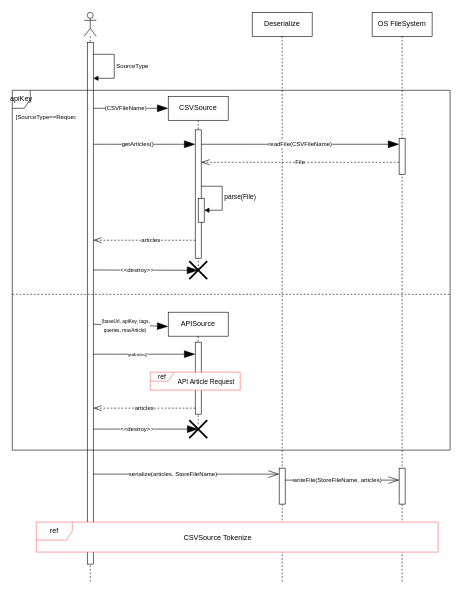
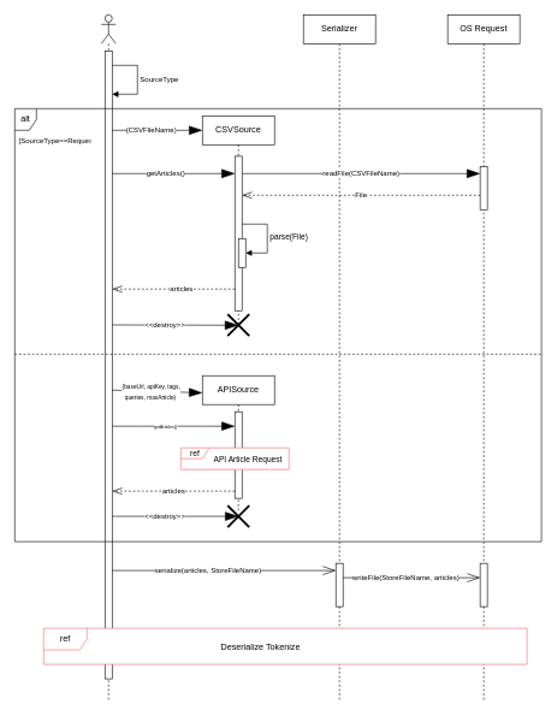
  <mxCell id="0" />
  <mxCell id="1" parent="0" />
  <mxCell id="2" value="" style="shape=umlLifeline;perimeter=lifelinePerimeter;whiteSpace=wrap;html=1;container=1;dropTarget=0;collapsible=0;recursiveResize=0;outlineConnect=0;portConstraint=eastwest;newEdgeStyle={&quot;edgeStyle&quot;:&quot;elbowEdgeStyle&quot;,&quot;elbow&quot;:&quot;vertical&quot;,&quot;curved&quot;:0,&quot;rounded&quot;:0};participant=umlActor;size=40;" parent="1" vertex="1"><mxGeometry x="140" y="20" width="20" height="950" as="geometry" /></mxCell>
  <mxCell id="3" value="" style="html=1;points=[];perimeter=orthogonalPerimeter;outlineConnect=0;targetShapes=umlLifeline;portConstraint=eastwest;newEdgeStyle={&quot;edgeStyle&quot;:&quot;elbowEdgeStyle&quot;,&quot;elbow&quot;:&quot;vertical&quot;,&quot;curved&quot;:0,&quot;rounded&quot;:0};" parent="2" vertex="1"><mxGeometry x="5" y="50" width="10" height="870" as="geometry" /></mxCell>
  <mxCell id="4" value="&lt;font style=&quot;font-size: 10px;&quot;&gt;SourceType&lt;/font&gt;" style="html=1;align=left;spacingLeft=2;endArrow=block;rounded=0;edgeStyle=orthogonalEdgeStyle;curved=0;rounded=0;" parent="2" source="3" target="3" edge="1"><mxGeometry relative="1" as="geometry"><mxPoint x="20" y="60" as="sourcePoint" /><Array as="points"><mxPoint x="50" y="70" /><mxPoint x="50" y="110" /></Array><mxPoint x="20" y="90" as="targetPoint" /></mxGeometry></mxCell>
- <mxCell id="5" value="apiKey" style="shape=umlFrame;whiteSpace=wrap;html=1;pointerEvents=0;width=30;height=30;" parent="1" vertex="1"><mxGeometry x="20" y="150" width="730" height="600" as="geometry" /></mxCell>
+ <mxCell id="5" value="alt" style="shape=umlFrame;whiteSpace=wrap;html=1;pointerEvents=0;width=30;height=30;" parent="1" vertex="1"><mxGeometry x="20" y="150" width="730" height="600" as="geometry" /></mxCell>
  <mxCell id="6" value="&lt;font style=&quot;font-size: 10px;&quot;&gt;[SourceType==Request]&lt;/font&gt;" style="text;strokeColor=none;fillColor=none;align=left;verticalAlign=top;spacingLeft=4;spacingRight=4;overflow=hidden;rotatable=0;points=[[0,0.5],[1,0.5]];portConstraint=eastwest;whiteSpace=wrap;html=1;" parent="1" vertex="1"><mxGeometry x="20" y="180" width="110" height="26" as="geometry" /></mxCell>
  <mxCell id="7" value="CSVSource" style="shape=umlLifeline;perimeter=lifelinePerimeter;whiteSpace=wrap;html=1;container=1;dropTarget=0;collapsible=0;recursiveResize=0;outlineConnect=0;portConstraint=eastwest;newEdgeStyle={&quot;edgeStyle&quot;:&quot;elbowEdgeStyle&quot;,&quot;elbow&quot;:&quot;vertical&quot;,&quot;curved&quot;:0,&quot;rounded&quot;:0};" parent="1" vertex="1"><mxGeometry x="280" y="160" width="100" height="290" as="geometry" /></mxCell>
  <mxCell id="8" value="" style="html=1;points=[];perimeter=orthogonalPerimeter;outlineConnect=0;targetShapes=umlLifeline;portConstraint=eastwest;newEdgeStyle={&quot;edgeStyle&quot;:&quot;elbowEdgeStyle&quot;,&quot;elbow&quot;:&quot;vertical&quot;,&quot;curved&quot;:0,&quot;rounded&quot;:0};" parent="7" vertex="1"><mxGeometry x="45" y="56" width="10" height="214" as="geometry" /></mxCell>
  <mxCell id="9" value="" style="html=1;points=[];perimeter=orthogonalPerimeter;outlineConnect=0;targetShapes=umlLifeline;portConstraint=eastwest;newEdgeStyle={&quot;edgeStyle&quot;:&quot;elbowEdgeStyle&quot;,&quot;elbow&quot;:&quot;vertical&quot;,&quot;curved&quot;:0,&quot;rounded&quot;:0};" parent="7" vertex="1"><mxGeometry x="50" y="170" width="10" height="40" as="geometry" /></mxCell>
  <mxCell id="10" value="parse(File)" style="html=1;align=left;spacingLeft=2;endArrow=block;rounded=0;edgeStyle=orthogonalEdgeStyle;curved=0;rounded=0;" parent="7" source="8" target="9" edge="1"><mxGeometry relative="1" as="geometry"><mxPoint x="60" y="150" as="sourcePoint" /><Array as="points"><mxPoint x="90" y="150" /><mxPoint x="90" y="190" /></Array></mxGeometry></mxCell>
  <mxCell id="11" value="&lt;font style=&quot;font-size: 10px;&quot;&gt;getArticles()&lt;/font&gt;" style="endArrow=blockThin;endSize=16;endFill=1;html=1;rounded=0;" parent="1" target="8" edge="1"><mxGeometry x="-0.133" width="160" relative="1" as="geometry"><mxPoint x="155" y="240" as="sourcePoint" /><mxPoint x="305" y="240" as="targetPoint" /><Array as="points"><mxPoint x="180" y="240" /><mxPoint x="280" y="240" /></Array><mxPoint as="offset" /></mxGeometry></mxCell>
  <mxCell id="12" value="" style="endArrow=none;dashed=1;html=1;rounded=0;exitX=0;exitY=0.567;exitDx=0;exitDy=0;exitPerimeter=0;entryX=0.999;entryY=0.567;entryDx=0;entryDy=0;entryPerimeter=0;" parent="1" source="5" target="5" edge="1"><mxGeometry width="50" height="50" relative="1" as="geometry"><mxPoint x="250" y="400" as="sourcePoint" /><mxPoint x="750" y="310" as="targetPoint" /></mxGeometry></mxCell>
  <mxCell id="13" value="APISource" style="shape=umlLifeline;perimeter=lifelinePerimeter;whiteSpace=wrap;html=1;container=1;dropTarget=0;collapsible=0;recursiveResize=0;outlineConnect=0;portConstraint=eastwest;newEdgeStyle={&quot;edgeStyle&quot;:&quot;elbowEdgeStyle&quot;,&quot;elbow&quot;:&quot;vertical&quot;,&quot;curved&quot;:0,&quot;rounded&quot;:0};" parent="1" vertex="1"><mxGeometry x="280" y="520" width="100" height="190" as="geometry" /></mxCell>
  <mxCell id="14" value="" style="html=1;points=[];perimeter=orthogonalPerimeter;outlineConnect=0;targetShapes=umlLifeline;portConstraint=eastwest;newEdgeStyle={&quot;edgeStyle&quot;:&quot;elbowEdgeStyle&quot;,&quot;elbow&quot;:&quot;vertical&quot;,&quot;curved&quot;:0,&quot;rounded&quot;:0};fillStyle=solid;" parent="13" vertex="1"><mxGeometry x="45" y="50" width="10" height="120" as="geometry" /></mxCell>
  <mxCell id="15" value="" style="shape=umlDestroy;whiteSpace=wrap;html=1;strokeWidth=3;targetShapes=umlLifeline;" parent="1" vertex="1"><mxGeometry x="315" y="700" width="30" height="30" as="geometry" /></mxCell>
- <mxCell id="16" value="Deserialize" style="shape=umlLifeline;perimeter=lifelinePerimeter;whiteSpace=wrap;html=1;container=1;dropTarget=0;collapsible=0;recursiveResize=0;outlineConnect=0;portConstraint=eastwest;newEdgeStyle={&quot;edgeStyle&quot;:&quot;elbowEdgeStyle&quot;,&quot;elbow&quot;:&quot;vertical&quot;,&quot;curved&quot;:0,&quot;rounded&quot;:0};" parent="1" vertex="1"><mxGeometry x="420" y="20" width="100" height="950" as="geometry" /></mxCell>
+ <mxCell id="16" value="Serializer" style="shape=umlLifeline;perimeter=lifelinePerimeter;whiteSpace=wrap;html=1;container=1;dropTarget=0;collapsible=0;recursiveResize=0;outlineConnect=0;portConstraint=eastwest;newEdgeStyle={&quot;edgeStyle&quot;:&quot;elbowEdgeStyle&quot;,&quot;elbow&quot;:&quot;vertical&quot;,&quot;curved&quot;:0,&quot;rounded&quot;:0};" parent="1" vertex="1"><mxGeometry x="420" y="20" width="100" height="950" as="geometry" /></mxCell>
  <mxCell id="17" value="" style="html=1;points=[];perimeter=orthogonalPerimeter;outlineConnect=0;targetShapes=umlLifeline;portConstraint=eastwest;newEdgeStyle={&quot;edgeStyle&quot;:&quot;elbowEdgeStyle&quot;,&quot;elbow&quot;:&quot;vertical&quot;,&quot;curved&quot;:0,&quot;rounded&quot;:0};" parent="16" vertex="1"><mxGeometry x="45" y="760" width="10" height="60" as="geometry" /></mxCell>
  <mxCell id="18" value="&lt;font style=&quot;font-size: 10px;&quot;&gt;serialize(articles, StoreFileName)&lt;/font&gt;" style="endArrow=openThin;endSize=16;endFill=0;html=1;rounded=0;" parent="1" target="17" edge="1"><mxGeometry x="-0.143" width="160" relative="1" as="geometry"><mxPoint x="155" y="790" as="sourcePoint" /><mxPoint x="460" y="780" as="targetPoint" /><mxPoint as="offset" /><Array as="points"><mxPoint x="240" y="790" /><mxPoint x="390" y="790" /></Array></mxGeometry></mxCell>
- <mxCell id="19" value="OS FileSystem" style="shape=umlLifeline;perimeter=lifelinePerimeter;whiteSpace=wrap;html=1;container=1;dropTarget=0;collapsible=0;recursiveResize=0;outlineConnect=0;portConstraint=eastwest;newEdgeStyle={&quot;edgeStyle&quot;:&quot;elbowEdgeStyle&quot;,&quot;elbow&quot;:&quot;vertical&quot;,&quot;curved&quot;:0,&quot;rounded&quot;:0};" parent="1" vertex="1"><mxGeometry x="620" y="20" width="100" height="950" as="geometry" /></mxCell>
+ <mxCell id="19" value="OS Request" style="shape=umlLifeline;perimeter=lifelinePerimeter;whiteSpace=wrap;html=1;container=1;dropTarget=0;collapsible=0;recursiveResize=0;outlineConnect=0;portConstraint=eastwest;newEdgeStyle={&quot;edgeStyle&quot;:&quot;elbowEdgeStyle&quot;,&quot;elbow&quot;:&quot;vertical&quot;,&quot;curved&quot;:0,&quot;rounded&quot;:0};" parent="1" vertex="1"><mxGeometry x="620" y="20" width="100" height="950" as="geometry" /></mxCell>
  <mxCell id="20" value="" style="html=1;points=[];perimeter=orthogonalPerimeter;outlineConnect=0;targetShapes=umlLifeline;portConstraint=eastwest;newEdgeStyle={&quot;edgeStyle&quot;:&quot;elbowEdgeStyle&quot;,&quot;elbow&quot;:&quot;vertical&quot;,&quot;curved&quot;:0,&quot;rounded&quot;:0};" parent="19" vertex="1"><mxGeometry x="45" y="760" width="10" height="60" as="geometry" /></mxCell>
  <mxCell id="21" value="" style="html=1;points=[];perimeter=orthogonalPerimeter;outlineConnect=0;targetShapes=umlLifeline;portConstraint=eastwest;newEdgeStyle={&quot;edgeStyle&quot;:&quot;elbowEdgeStyle&quot;,&quot;elbow&quot;:&quot;vertical&quot;,&quot;curved&quot;:0,&quot;rounded&quot;:0};" parent="19" vertex="1"><mxGeometry x="45" y="210" width="10" height="60" as="geometry" /></mxCell>
  <mxCell id="22" value="&lt;font style=&quot;font-size: 10px;&quot;&gt;writeFile(StoreFileName, articles)&lt;/font&gt;" style="endArrow=openThin;endSize=16;endFill=0;html=1;rounded=0;" parent="1" source="17" target="20" edge="1"><mxGeometry x="-0.085" width="160" relative="1" as="geometry"><mxPoint x="480" y="800" as="sourcePoint" /><mxPoint x="660" y="800" as="targetPoint" /><mxPoint as="offset" /><Array as="points"><mxPoint x="570" y="800" /></Array></mxGeometry></mxCell>
  <mxCell id="23" value="&lt;font style=&quot;font-size: 10px;&quot;&gt;readFile(CSVFileName)&lt;/font&gt;" style="endArrow=blockThin;endSize=16;endFill=1;html=1;rounded=0;" parent="1" target="21" edge="1"><mxGeometry width="160" relative="1" as="geometry"><mxPoint x="335" y="240" as="sourcePoint" /><mxPoint x="620" y="240" as="targetPoint" /><mxPoint as="offset" /><Array as="points"><mxPoint x="335" y="240" /><mxPoint x="415" y="240" /><mxPoint x="435" y="240" /></Array></mxGeometry></mxCell>
  <mxCell id="24" value="&lt;font style=&quot;font-size: 10px;&quot;&gt;File&lt;/font&gt;" style="endArrow=openThin;endSize=12;dashed=1;html=1;rounded=0;endFill=0;" parent="1" source="21" target="8" edge="1"><mxGeometry width="160" relative="1" as="geometry"><mxPoint x="620" y="260" as="sourcePoint" /><mxPoint x="320" y="270" as="targetPoint" /><Array as="points"><mxPoint x="610" y="270" /></Array><mxPoint as="offset" /></mxGeometry></mxCell>
  <mxCell id="25" value="&lt;font style=&quot;font-size: 11px;&quot;&gt;ref&lt;/font&gt;" style="shape=umlFrame;whiteSpace=wrap;html=1;pointerEvents=0;width=40;height=15;fillStyle=hatch;gradientColor=#FFFFFF;swimlaneFillColor=default;strokeColor=#FF6666;" parent="1" vertex="1"><mxGeometry x="250" y="620" width="150" height="30" as="geometry" /></mxCell>
  <mxCell id="26" value="&lt;font style=&quot;font-size: 11px;&quot;&gt;API Article Request&lt;/font&gt;" style="text;strokeColor=none;fillColor=none;align=left;verticalAlign=top;spacingLeft=4;spacingRight=4;overflow=hidden;rotatable=0;points=[[0,0.5],[1,0.5]];portConstraint=eastwest;whiteSpace=wrap;html=1;" parent="1" vertex="1"><mxGeometry x="290" y="622" width="110" height="26" as="geometry" /></mxCell>
  <mxCell id="27" value="ref" style="shape=umlFrame;whiteSpace=wrap;html=1;pointerEvents=0;swimlaneFillColor=default;gradientColor=#FFFFFF;strokeColor=#FF6666;" parent="1" vertex="1"><mxGeometry x="60" y="870" width="670" height="50" as="geometry" /></mxCell>
- <mxCell id="28" value="CSVSource Tokenize" style="text;strokeColor=none;fillColor=none;align=left;verticalAlign=top;spacingLeft=4;spacingRight=4;overflow=hidden;rotatable=0;points=[[0,0.5],[1,0.5]];portConstraint=eastwest;whiteSpace=wrap;html=1;" parent="1" vertex="1"><mxGeometry x="300" y="882" width="130" height="26" as="geometry" /></mxCell>
+ <mxCell id="28" value="Deserialize Tokenize" style="text;strokeColor=none;fillColor=none;align=left;verticalAlign=top;spacingLeft=4;spacingRight=4;overflow=hidden;rotatable=0;points=[[0,0.5],[1,0.5]];portConstraint=eastwest;whiteSpace=wrap;html=1;" parent="1" vertex="1"><mxGeometry x="300" y="882" width="130" height="26" as="geometry" /></mxCell>
  <mxCell id="29" value="&lt;font style=&quot;font-size: 10px;&quot;&gt;articles&lt;/font&gt;" style="endArrow=openThin;endSize=12;dashed=1;html=1;rounded=0;endFill=0;" parent="1" source="8" edge="1"><mxGeometry x="-0.133" width="160" relative="1" as="geometry"><mxPoint x="305" y="400" as="sourcePoint" /><mxPoint x="155" y="400" as="targetPoint" /><Array as="points"><mxPoint x="280" y="400" /></Array><mxPoint as="offset" /></mxGeometry></mxCell>
  <mxCell id="30" value="" style="shape=umlDestroy;whiteSpace=wrap;html=1;strokeWidth=3;targetShapes=umlLifeline;" parent="1" vertex="1"><mxGeometry x="315" y="435" width="30" height="30" as="geometry" /></mxCell>
  <mxCell id="31" value="&lt;font style=&quot;font-size: 10px;&quot;&gt;(CSVFileName)&lt;/font&gt;" style="endArrow=blockThin;endSize=16;endFill=1;html=1;rounded=0;entryX=0;entryY=0.069;entryDx=0;entryDy=0;entryPerimeter=0;" parent="1" target="7" edge="1"><mxGeometry x="-0.143" width="160" relative="1" as="geometry"><mxPoint x="155" y="180" as="sourcePoint" /><mxPoint x="260" y="180" as="targetPoint" /><mxPoint as="offset" /></mxGeometry></mxCell>
  <mxCell id="32" value="&lt;font style=&quot;font-size: 10px;&quot;&gt;&amp;lt;&amp;lt;destroy&amp;gt;&amp;gt;&lt;/font&gt;" style="endArrow=blockThin;endSize=16;endFill=1;html=1;rounded=0;entryX=0.491;entryY=0.504;entryDx=0;entryDy=0;entryPerimeter=0;" parent="1" target="30" edge="1"><mxGeometry x="-0.161" width="160" relative="1" as="geometry"><mxPoint x="155" y="449.66" as="sourcePoint" /><mxPoint x="310" y="449.66" as="targetPoint" /><mxPoint as="offset" /></mxGeometry></mxCell>
  <mxCell id="33" value="&lt;font style=&quot;font-size: 8px;&quot;&gt;(baseUrl, apiKey, tags,&lt;br&gt;queries, maxArticle)&amp;nbsp;&lt;/font&gt;" style="endArrow=blockThin;endSize=16;endFill=1;html=1;rounded=0;entryX=0;entryY=0.125;entryDx=0;entryDy=0;entryPerimeter=0;" parent="1" target="13" edge="1"><mxGeometry x="-0.143" width="160" relative="1" as="geometry"><mxPoint x="155" y="540" as="sourcePoint" /><mxPoint x="260" y="540" as="targetPoint" /><mxPoint as="offset" /></mxGeometry></mxCell>
  <mxCell id="34" value="&lt;font style=&quot;font-size: 10px;&quot;&gt;&amp;lt;&amp;lt;destroy&amp;gt;&amp;gt;&lt;/font&gt;" style="endArrow=blockThin;endSize=16;endFill=1;html=1;rounded=0;" parent="1" edge="1"><mxGeometry x="-0.161" width="160" relative="1" as="geometry"><mxPoint x="155" y="714.89" as="sourcePoint" /><mxPoint x="330" y="714.89" as="targetPoint" /><mxPoint as="offset" /><Array as="points"><mxPoint x="160" y="714.89" /></Array></mxGeometry></mxCell>
  <mxCell id="35" value="&lt;font style=&quot;font-size: 10px;&quot;&gt;articles&lt;/font&gt;" style="endArrow=openThin;endSize=12;dashed=1;html=1;rounded=0;endFill=0;" parent="1" edge="1"><mxGeometry width="160" relative="1" as="geometry"><mxPoint x="325" y="680" as="sourcePoint" /><mxPoint x="155" y="680" as="targetPoint" /><Array as="points"><mxPoint x="300" y="680" /><mxPoint x="270" y="680" /></Array><mxPoint as="offset" /></mxGeometry></mxCell>
  <mxCell id="36" value="&lt;font style=&quot;font-size: 6px;&quot;&gt;getArticles()&lt;/font&gt;" style="endArrow=blockThin;endSize=16;endFill=1;html=1;rounded=0;" parent="1" edge="1"><mxGeometry x="-0.133" width="160" relative="1" as="geometry"><mxPoint x="155" y="590" as="sourcePoint" /><mxPoint x="325" y="590" as="targetPoint" /><Array as="points"><mxPoint x="190" y="590" /><mxPoint x="280" y="590" /></Array><mxPoint as="offset" /></mxGeometry></mxCell>
